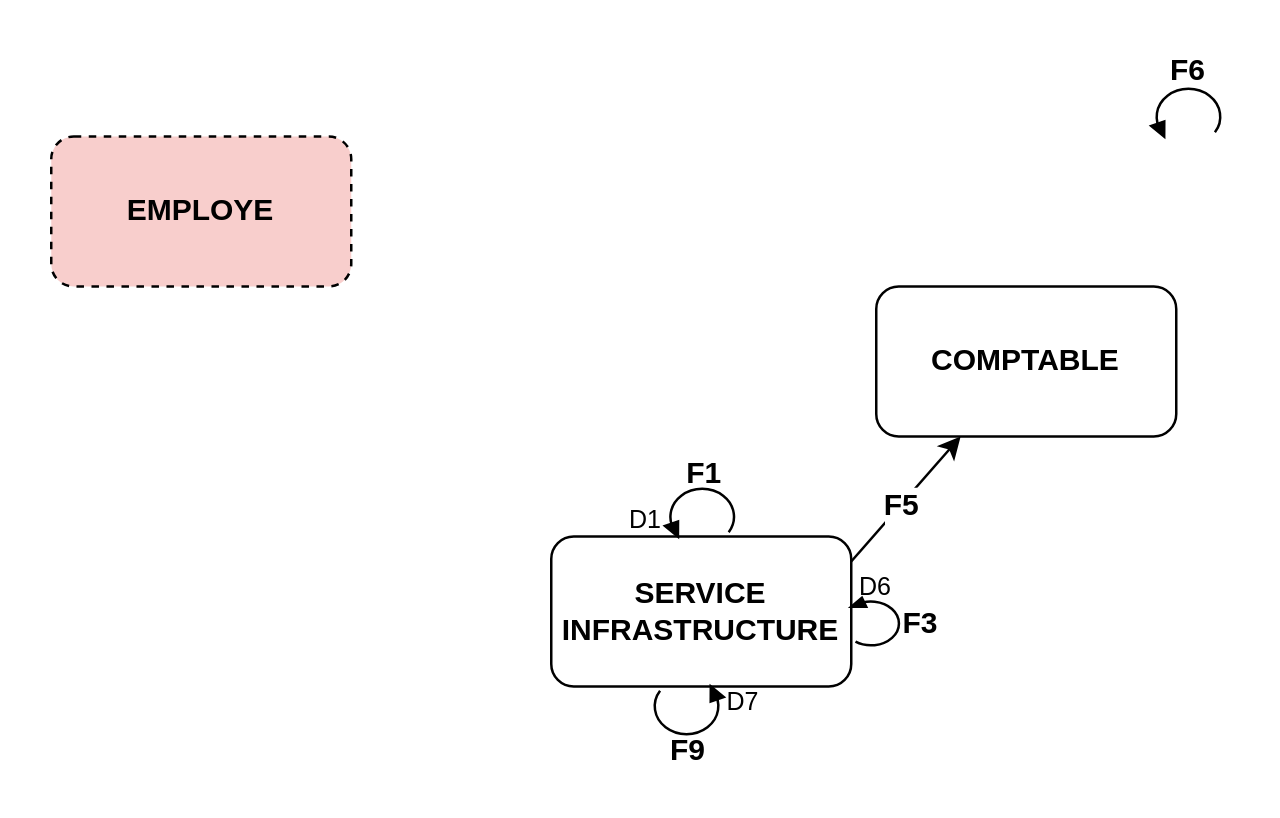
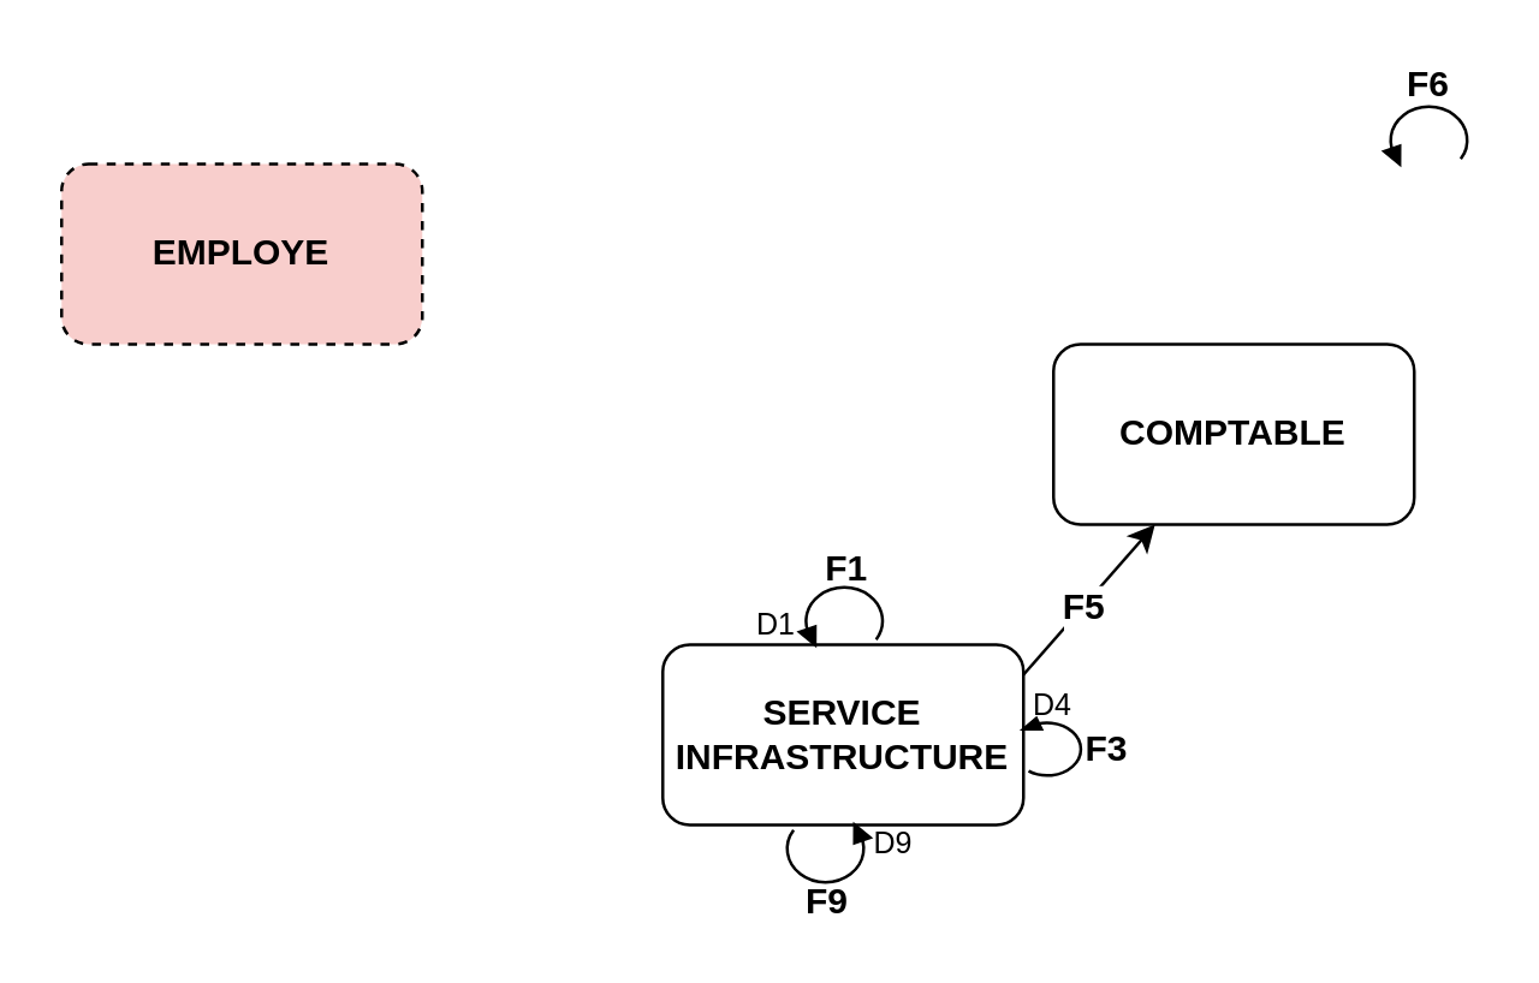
  <mxCell id="0" />
  <mxCell id="1" parent="0" />
  <mxCell id="2" value="&lt;b&gt;EMPLOYE&lt;/b&gt;" style="rounded=1;whiteSpace=wrap;html=1;dashed=1;fillColor=#f8cecc;" parent="1" vertex="1"><mxGeometry x="20" y="54" width="120" height="60" as="geometry" /></mxCell>
  <mxCell id="3" value="&lt;b&gt;SERVICE INFRASTRUCTURE&lt;/b&gt;" style="rounded=1;whiteSpace=wrap;html=1;" parent="1" vertex="1"><mxGeometry x="220" y="214" width="120" height="60" as="geometry" /></mxCell>
  <mxCell id="4" value="&lt;b&gt;COMPTABLE&lt;/b&gt;" style="rounded=1;whiteSpace=wrap;html=1;" parent="1" vertex="1"><mxGeometry x="350" y="114" width="120" height="60" as="geometry" /></mxCell>
  <mxCell id="5" value="" style="verticalLabelPosition=bottom;shadow=0;dashed=0;align=center;html=1;verticalAlign=top;shape=mxgraph.electrical.rot_mech.verticalLabelPosition=bottom;shadow=0;dashed=0;align=center;fillColor=strokeColor;html=1;verticalAlign=top;strokeWidth=1;shape=mxgraph.electrical.rot_mech.rotation;rotation=-180;" vertex="1" parent="1"><mxGeometry x="460" y="34" width="29" height="20" as="geometry" /></mxCell>
  <mxCell id="6" value="" style="verticalLabelPosition=bottom;shadow=0;dashed=0;align=center;html=1;verticalAlign=top;shape=mxgraph.electrical.rot_mech.verticalLabelPosition=bottom;shadow=0;dashed=0;align=center;fillColor=strokeColor;html=1;verticalAlign=top;strokeWidth=1;shape=mxgraph.electrical.rot_mech.rotation;rotation=0;" vertex="1" parent="1"><mxGeometry x="260" y="274" width="29" height="20" as="geometry" /></mxCell>
  <mxCell id="7" value="" style="verticalLabelPosition=bottom;shadow=0;dashed=0;align=center;html=1;verticalAlign=top;shape=mxgraph.electrical.rot_mech.verticalLabelPosition=bottom;shadow=0;dashed=0;align=center;fillColor=strokeColor;html=1;verticalAlign=top;strokeWidth=1;shape=mxgraph.electrical.rot_mech.rotation;rotation=-90;" vertex="1" parent="1"><mxGeometry x="340" y="238.5" width="20" height="20" as="geometry" /></mxCell>
  <mxCell id="8" value="" style="verticalLabelPosition=bottom;shadow=0;dashed=0;align=center;html=1;verticalAlign=top;shape=mxgraph.electrical.rot_mech.verticalLabelPosition=bottom;shadow=0;dashed=0;align=center;fillColor=strokeColor;html=1;verticalAlign=top;strokeWidth=1;shape=mxgraph.electrical.rot_mech.rotation;rotation=-180;" vertex="1" parent="1"><mxGeometry x="265.5" y="194" width="29" height="20" as="geometry" /></mxCell>
  <mxCell id="9" value="" style="endArrow=classic;html=1;rounded=0;" edge="1" parent="1" target="4"><mxGeometry width="50" height="50" relative="1" as="geometry"><mxPoint x="340" y="224" as="sourcePoint" /><mxPoint x="400" y="144" as="targetPoint" /></mxGeometry></mxCell>
  <mxCell id="10" value="&lt;b&gt;&lt;font style=&quot;font-size: 12px;&quot;&gt;F5&lt;/font&gt;&lt;/b&gt;" style="edgeLabel;html=1;align=center;verticalAlign=middle;resizable=0;points=[];" vertex="1" connectable="0" parent="9"><mxGeometry x="-0.091" relative="1" as="geometry"><mxPoint as="offset" /></mxGeometry></mxCell>
  <mxCell id="11" value="&lt;b&gt;F1&lt;/b&gt;" style="text;html=1;strokeColor=none;fillColor=none;align=center;verticalAlign=middle;whiteSpace=wrap;rounded=0;" vertex="1" parent="1"><mxGeometry x="265.5" y="176" width="31" height="25" as="geometry" /></mxCell>
  <mxCell id="12" value="&lt;font style=&quot;font-size: 10px;&quot;&gt;D1&lt;/font&gt;" style="text;html=1;strokeColor=none;fillColor=none;align=center;verticalAlign=middle;whiteSpace=wrap;rounded=0;" vertex="1" parent="1"><mxGeometry x="243" y="197" width="30" height="20" as="geometry" /></mxCell>
- <mxCell id="13" value="&lt;font style=&quot;font-size: 10px;&quot;&gt;D6&lt;/font&gt;" style="text;html=1;strokeColor=none;fillColor=none;align=center;verticalAlign=middle;whiteSpace=wrap;rounded=0;" vertex="1" parent="1"><mxGeometry x="340" y="225" width="20" height="17" as="geometry" /></mxCell>
+ <mxCell id="13" value="&lt;font style=&quot;font-size: 10px;&quot;&gt;D4&lt;/font&gt;" style="text;html=1;strokeColor=none;fillColor=none;align=center;verticalAlign=middle;whiteSpace=wrap;rounded=0;" vertex="1" parent="1"><mxGeometry x="340" y="225" width="20" height="17" as="geometry" /></mxCell>
  <mxCell id="14" value="&lt;b&gt;F3&lt;/b&gt;" style="text;html=1;strokeColor=none;fillColor=none;align=center;verticalAlign=middle;whiteSpace=wrap;rounded=0;" vertex="1" parent="1"><mxGeometry x="358" y="238.5" width="20" height="20" as="geometry" /></mxCell>
  <mxCell id="15" value="&lt;b&gt;F6&lt;/b&gt;" style="text;html=1;strokeColor=none;fillColor=none;align=center;verticalAlign=middle;whiteSpace=wrap;rounded=0;" vertex="1" parent="1"><mxGeometry x="460" y="20.5" width="30" height="15.5" as="geometry" /></mxCell>
  <mxCell id="16" value="F9" style="text;html=1;strokeColor=none;fillColor=none;align=center;verticalAlign=middle;whiteSpace=wrap;rounded=0;fontStyle=1" vertex="1" parent="1"><mxGeometry x="264.5" y="295" width="20" height="10" as="geometry" /></mxCell>
- <mxCell id="17" value="&lt;font style=&quot;font-size: 10px;&quot;&gt;D7&lt;/font&gt;" style="text;html=1;strokeColor=none;fillColor=none;align=center;verticalAlign=middle;whiteSpace=wrap;rounded=0;" vertex="1" parent="1"><mxGeometry x="287" y="270" width="20" height="20" as="geometry" /></mxCell>
+ <mxCell id="17" value="&lt;font style=&quot;font-size: 10px;&quot;&gt;D9&lt;/font&gt;" style="text;html=1;strokeColor=none;fillColor=none;align=center;verticalAlign=middle;whiteSpace=wrap;rounded=0;" vertex="1" parent="1"><mxGeometry x="287" y="270" width="20" height="20" as="geometry" /></mxCell>
